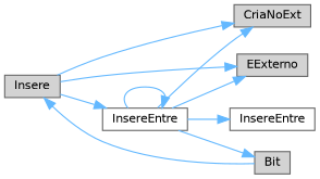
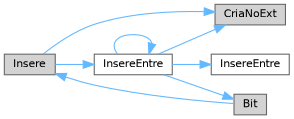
  digraph {
    rankdir=LR
    node [color=grey40 fillcolor=lightgrey fontname=Helvetica fontsize=10 shape=box style=filled]
    edge [color=steelblue1 fontname=Helvetica fontsize=10 labelfontname=Helvetica labelfontsize=10 style=solid]
    n1 [color=gray40 fontcolor=black height=0.2 label=Insere width=0.4]
    n2 [height=0.2 label=CriaNoExt width=0.4]
-   n3 [height=0.2 label=EExterno width=0.4]
    n4 [fillcolor=white height=0.2 label=InsereEntre width=0.4]
    n5 [height=0.2 label=Bit width=0.4]
    n6 [fillcolor=white height=0.2 label=InsereEntre width=0.4]
    n1 -> n2
-   n1 -> n3
    n1 -> n4
    n4 -> n2
-   n4 -> n3
    n4 -> n4
    n4 -> n5
    n4 -> n6
    n5 -> n1
  }
